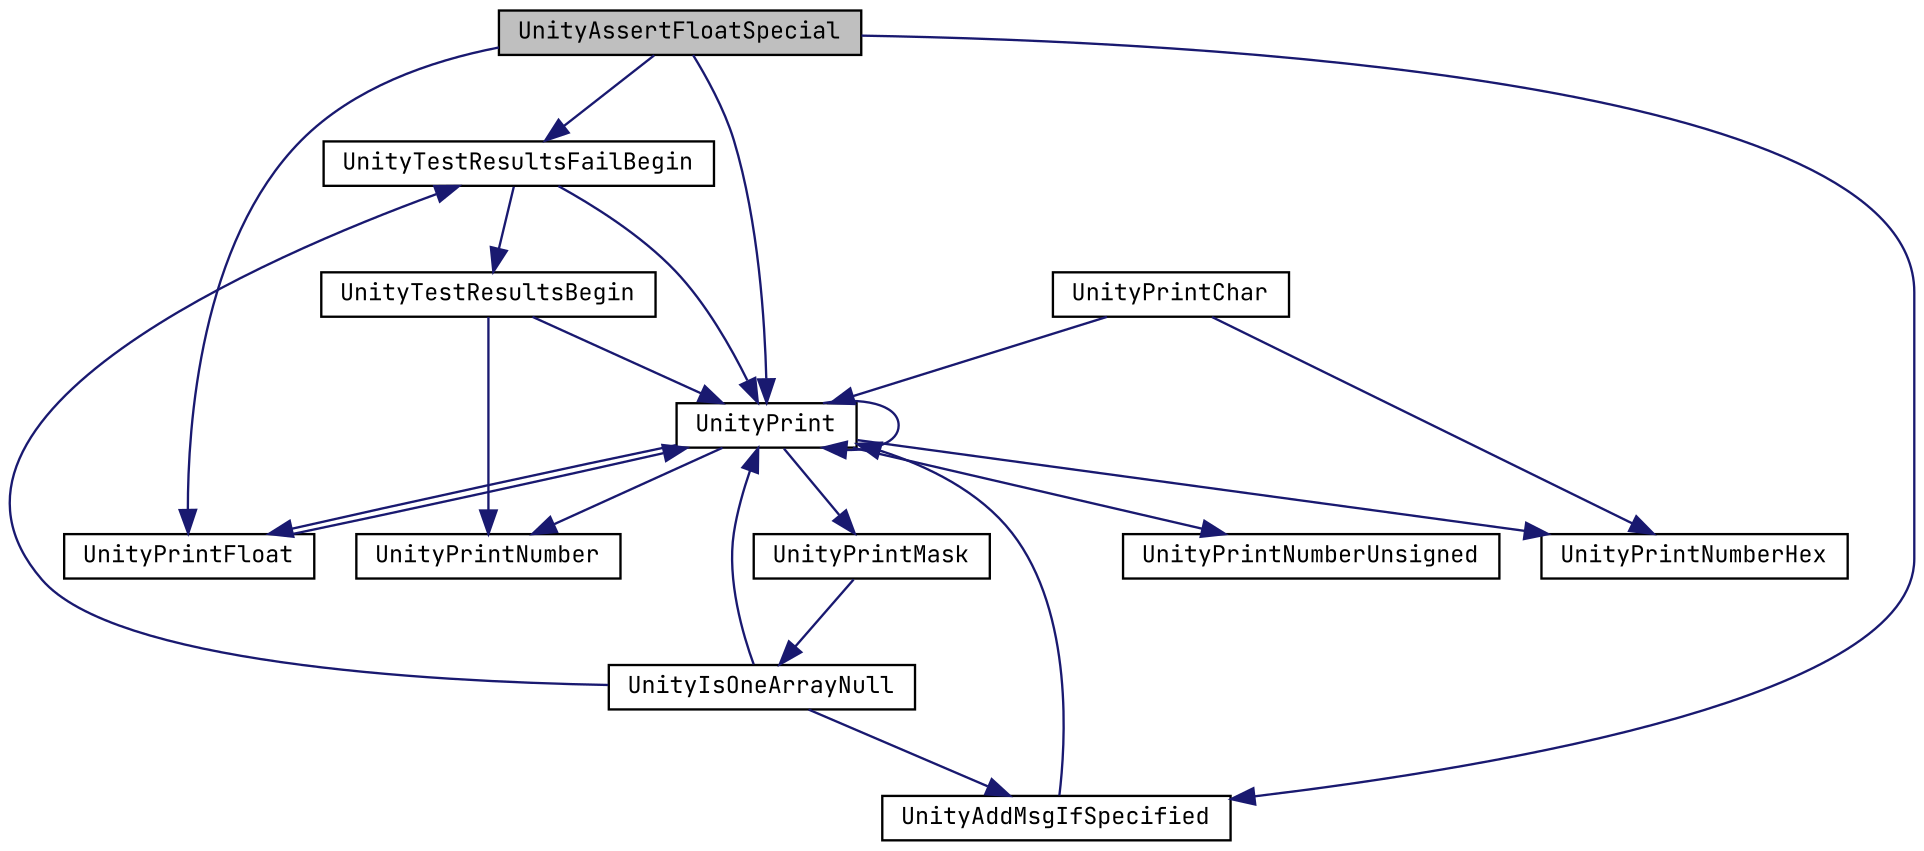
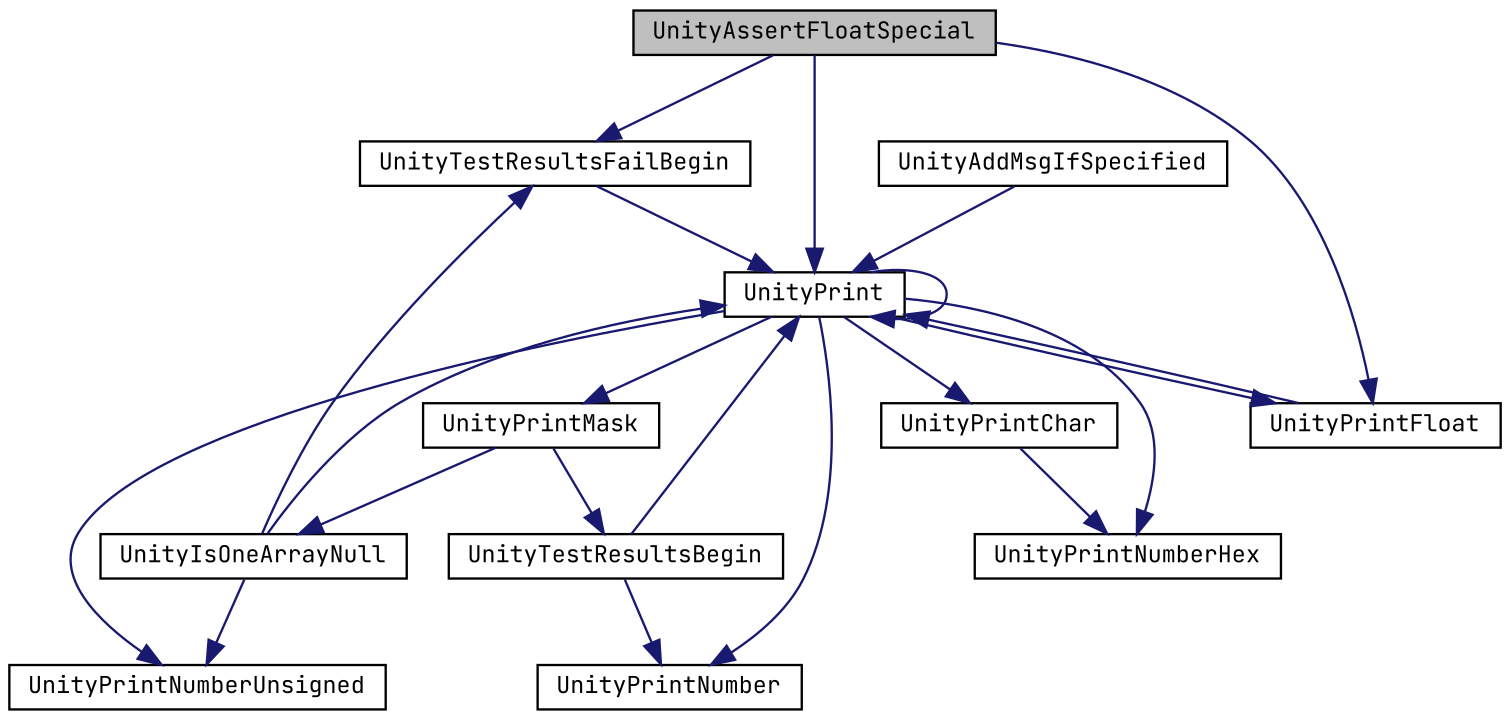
  digraph {
    fontname="JetBrains Mono"
    rankdir=TB
    node [color=black fillcolor=white fontname="JetBrains Mono" fontsize=10 shape=record style=filled]
    edge [color=midnightblue fontname="JetBrains Mono" fontsize=10 labelfontname=Helvetica labelfontsize=10 style=solid]
    n1 [fillcolor=grey75 fontcolor=black height=0.2 label=UnityAssertFloatSpecial width=0.4]
    n2 [height=0.2 label=UnityTestResultsFailBegin width=0.4]
    n3 [height=0.2 label=UnityPrint width=0.4]
    n4 [height=0.2 label=UnityPrintFloat width=0.4]
    n5 [height=0.2 label=UnityAddMsgIfSpecified width=0.4]
    n6 [height=0.2 label=UnityTestResultsBegin width=0.4]
    n7 [height=0.2 label=UnityPrintNumberUnsigned width=0.4]
    n8 [height=0.2 label=UnityPrintNumber width=0.4]
    n9 [height=0.2 label=UnityPrintChar width=0.4]
    n10 [height=0.2 label=UnityPrintNumberHex width=0.4]
    n11 [height=0.2 label=UnityPrintMask width=0.4]
    n12 [height=0.2 label=UnityIsOneArrayNull width=0.4]
    n1 -> n2
    n1 -> n3
    n1 -> n4
-   n1 -> n5
    n2 -> n3
-   n2 -> n6
+   n11 -> n6
    n3 -> n3
    n3 -> n4
    n3 -> n7
    n3 -> n8
-   n9 -> n3
+   n3 -> n9
    n3 -> n10
    n3 -> n11
    n4 -> n3
    n5 -> n3
    n6 -> n3
    n6 -> n8
    n9 -> n10
    n11 -> n12
    n12 -> n2
    n12 -> n3
-   n12 -> n5
+   n12 -> n7
  }
